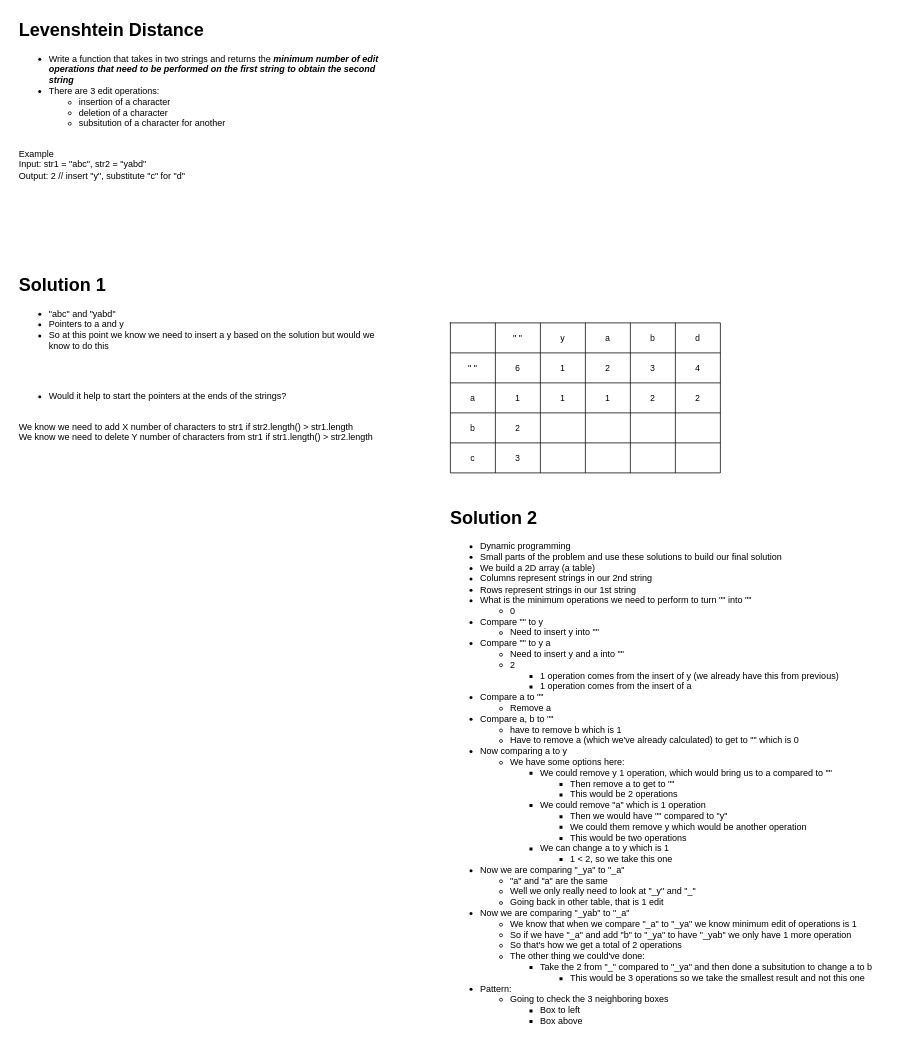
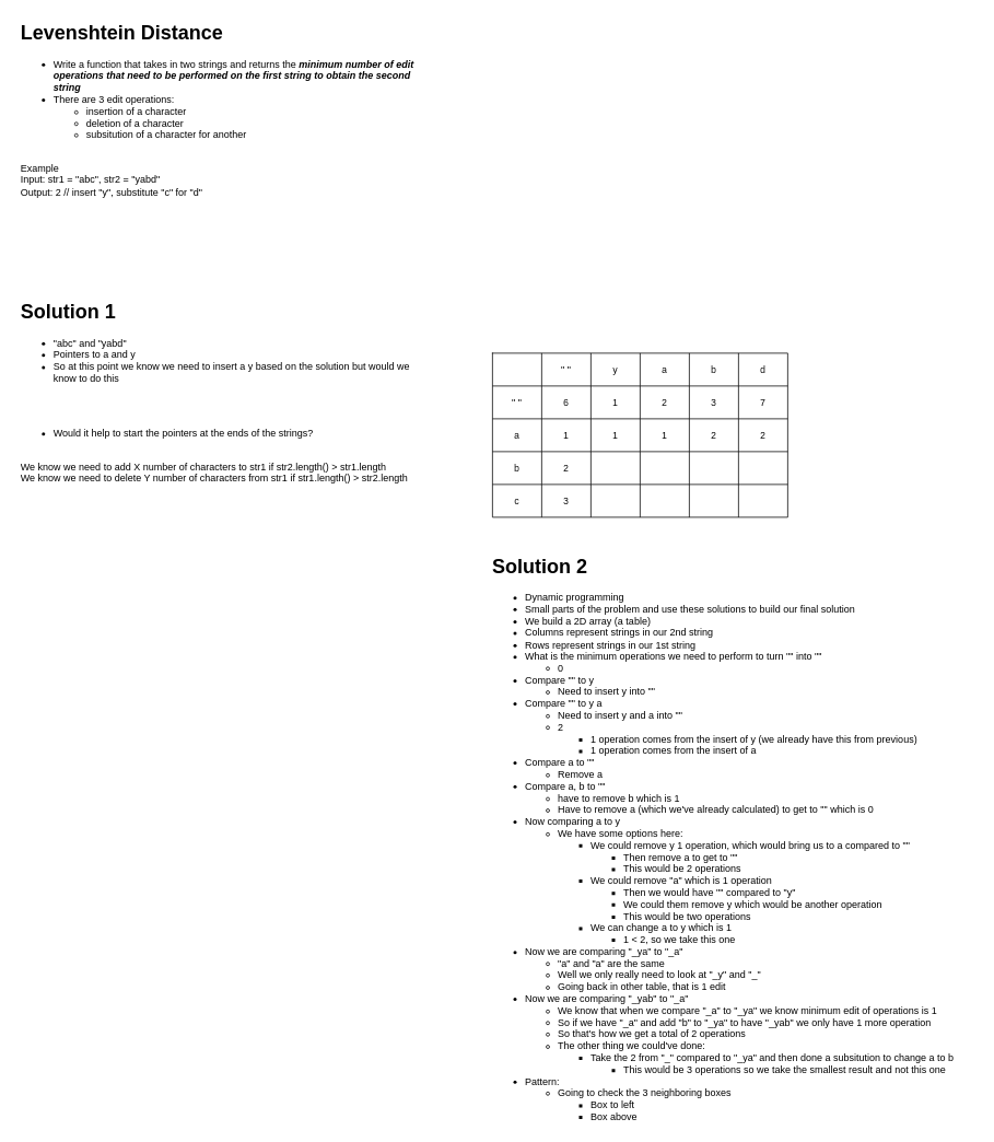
  <mxCell id="0" />
  <mxCell id="1" parent="0" />
  <mxCell id="2" value="&lt;h1&gt;Levenshtein Distance&lt;/h1&gt;&lt;p&gt;&lt;/p&gt;&lt;ul&gt;&lt;li&gt;Write a function that takes in two strings and returns the &lt;i&gt;&lt;b&gt;minimum number of edit operations that need to be performed on the first string to obtain the second string&lt;/b&gt;&lt;/i&gt;&lt;/li&gt;&lt;li&gt;There are 3 edit operations:&lt;/li&gt;&lt;ul&gt;&lt;li&gt;insertion of a character&lt;/li&gt;&lt;li&gt;deletion of a character&lt;/li&gt;&lt;li&gt;subsitution of a character for another&lt;/li&gt;&lt;/ul&gt;&lt;/ul&gt;&lt;div&gt;&lt;br&gt;&lt;/div&gt;&lt;div&gt;Example&lt;/div&gt;&lt;div&gt;Input: str1 = &quot;abc&quot;, str2 = &quot;yabd&quot;&lt;/div&gt;&lt;div&gt;Output: 2 // insert &quot;y&quot;, substitute &quot;c&quot; for &quot;d&quot;&lt;/div&gt;&lt;p&gt;&lt;/p&gt;" style="text;html=1;strokeColor=none;fillColor=none;spacing=5;spacingTop=-20;whiteSpace=wrap;overflow=hidden;rounded=0;" parent="1" vertex="1"><mxGeometry x="20" y="20" width="510" height="260" as="geometry" /></mxCell>
  <mxCell id="3" value="&lt;h1&gt;Solution 1&lt;/h1&gt;&lt;p&gt;&lt;/p&gt;&lt;ul&gt;&lt;li&gt;&quot;abc&quot; and &quot;yabd&quot;&lt;/li&gt;&lt;li&gt;Pointers to a and y&lt;/li&gt;&lt;li&gt;So at this point we know we need to insert a y based on the solution but would we know to do this&lt;/li&gt;&lt;/ul&gt;&lt;div&gt;&lt;br&gt;&lt;/div&gt;&lt;div&gt;&lt;br&gt;&lt;/div&gt;&lt;ul&gt;&lt;li&gt;Would it help to start the pointers at the ends of the strings?&lt;/li&gt;&lt;/ul&gt;&lt;div&gt;&lt;br&gt;&lt;/div&gt;&lt;div&gt;We know we need to add X number of characters to str1 if str2.length() &amp;gt; str1.length&lt;/div&gt;&lt;div&gt;We know we need to delete Y number of characters from str1 if str1.length() &amp;gt; str2.length&lt;/div&gt;&lt;p&gt;&lt;/p&gt;" style="text;html=1;strokeColor=none;fillColor=none;spacing=5;spacingTop=-20;whiteSpace=wrap;overflow=hidden;rounded=0;" parent="1" vertex="1"><mxGeometry x="20" y="360" width="500" height="280" as="geometry" /></mxCell>
  <mxCell id="4" value="" style="shape=table;startSize=0;container=1;collapsible=0;childLayout=tableLayout;" parent="1" vertex="1"><mxGeometry x="600" y="430" width="360" height="200" as="geometry" /></mxCell>
  <mxCell id="5" value="" style="shape=tableRow;horizontal=0;startSize=0;swimlaneHead=0;swimlaneBody=0;top=0;left=0;bottom=0;right=0;collapsible=0;dropTarget=0;fillColor=none;points=[[0,0.5],[1,0.5]];portConstraint=eastwest;" parent="4" vertex="1"><mxGeometry width="360" height="40" as="geometry" /></mxCell>
  <mxCell id="6" value="" style="shape=partialRectangle;html=1;whiteSpace=wrap;connectable=0;overflow=hidden;fillColor=none;top=0;left=0;bottom=0;right=0;pointerEvents=1;" parent="5" vertex="1"><mxGeometry width="60" height="40" as="geometry"><mxRectangle width="60" height="40" as="alternateBounds" /></mxGeometry></mxCell>
  <mxCell id="7" value="&quot; &quot;" style="shape=partialRectangle;html=1;whiteSpace=wrap;connectable=0;overflow=hidden;fillColor=none;top=0;left=0;bottom=0;right=0;pointerEvents=1;" parent="5" vertex="1"><mxGeometry x="60" width="60" height="40" as="geometry"><mxRectangle width="60" height="40" as="alternateBounds" /></mxGeometry></mxCell>
  <mxCell id="8" value="y" style="shape=partialRectangle;html=1;whiteSpace=wrap;connectable=0;overflow=hidden;fillColor=none;top=0;left=0;bottom=0;right=0;pointerEvents=1;" parent="5" vertex="1"><mxGeometry x="120" width="60" height="40" as="geometry"><mxRectangle width="60" height="40" as="alternateBounds" /></mxGeometry></mxCell>
  <mxCell id="9" value="a" style="shape=partialRectangle;html=1;whiteSpace=wrap;connectable=0;overflow=hidden;fillColor=none;top=0;left=0;bottom=0;right=0;pointerEvents=1;" parent="5" vertex="1"><mxGeometry x="180" width="60" height="40" as="geometry"><mxRectangle width="60" height="40" as="alternateBounds" /></mxGeometry></mxCell>
  <mxCell id="10" value="b" style="shape=partialRectangle;html=1;whiteSpace=wrap;connectable=0;overflow=hidden;fillColor=none;top=0;left=0;bottom=0;right=0;pointerEvents=1;" parent="5" vertex="1"><mxGeometry x="240" width="60" height="40" as="geometry"><mxRectangle width="60" height="40" as="alternateBounds" /></mxGeometry></mxCell>
  <mxCell id="11" value="d" style="shape=partialRectangle;html=1;whiteSpace=wrap;connectable=0;overflow=hidden;fillColor=none;top=0;left=0;bottom=0;right=0;pointerEvents=1;" parent="5" vertex="1"><mxGeometry x="300" width="60" height="40" as="geometry"><mxRectangle width="60" height="40" as="alternateBounds" /></mxGeometry></mxCell>
  <mxCell id="12" value="" style="shape=tableRow;horizontal=0;startSize=0;swimlaneHead=0;swimlaneBody=0;top=0;left=0;bottom=0;right=0;collapsible=0;dropTarget=0;fillColor=none;points=[[0,0.5],[1,0.5]];portConstraint=eastwest;" parent="4" vertex="1"><mxGeometry y="40" width="360" height="40" as="geometry" /></mxCell>
  <mxCell id="13" value="&quot; &quot;" style="shape=partialRectangle;html=1;whiteSpace=wrap;connectable=0;overflow=hidden;fillColor=none;top=0;left=0;bottom=0;right=0;pointerEvents=1;" parent="12" vertex="1"><mxGeometry width="60" height="40" as="geometry"><mxRectangle width="60" height="40" as="alternateBounds" /></mxGeometry></mxCell>
  <mxCell id="14" value="6" style="shape=partialRectangle;html=1;whiteSpace=wrap;connectable=0;overflow=hidden;fillColor=none;top=0;left=0;bottom=0;right=0;pointerEvents=1;" parent="12" vertex="1"><mxGeometry x="60" width="60" height="40" as="geometry"><mxRectangle width="60" height="40" as="alternateBounds" /></mxGeometry></mxCell>
  <mxCell id="15" value="1" style="shape=partialRectangle;html=1;whiteSpace=wrap;connectable=0;overflow=hidden;fillColor=none;top=0;left=0;bottom=0;right=0;pointerEvents=1;" parent="12" vertex="1"><mxGeometry x="120" width="60" height="40" as="geometry"><mxRectangle width="60" height="40" as="alternateBounds" /></mxGeometry></mxCell>
  <mxCell id="16" value="2" style="shape=partialRectangle;html=1;whiteSpace=wrap;connectable=0;overflow=hidden;fillColor=none;top=0;left=0;bottom=0;right=0;pointerEvents=1;" parent="12" vertex="1"><mxGeometry x="180" width="60" height="40" as="geometry"><mxRectangle width="60" height="40" as="alternateBounds" /></mxGeometry></mxCell>
  <mxCell id="17" value="3" style="shape=partialRectangle;html=1;whiteSpace=wrap;connectable=0;overflow=hidden;fillColor=none;top=0;left=0;bottom=0;right=0;pointerEvents=1;" parent="12" vertex="1"><mxGeometry x="240" width="60" height="40" as="geometry"><mxRectangle width="60" height="40" as="alternateBounds" /></mxGeometry></mxCell>
- <mxCell id="18" value="4" style="shape=partialRectangle;html=1;whiteSpace=wrap;connectable=0;overflow=hidden;fillColor=none;top=0;left=0;bottom=0;right=0;pointerEvents=1;" parent="12" vertex="1"><mxGeometry x="300" width="60" height="40" as="geometry"><mxRectangle width="60" height="40" as="alternateBounds" /></mxGeometry></mxCell>
+ <mxCell id="18" value="7" style="shape=partialRectangle;html=1;whiteSpace=wrap;connectable=0;overflow=hidden;fillColor=none;top=0;left=0;bottom=0;right=0;pointerEvents=1;" parent="12" vertex="1"><mxGeometry x="300" width="60" height="40" as="geometry"><mxRectangle width="60" height="40" as="alternateBounds" /></mxGeometry></mxCell>
  <mxCell id="19" value="" style="shape=tableRow;horizontal=0;startSize=0;swimlaneHead=0;swimlaneBody=0;top=0;left=0;bottom=0;right=0;collapsible=0;dropTarget=0;fillColor=none;points=[[0,0.5],[1,0.5]];portConstraint=eastwest;" parent="4" vertex="1"><mxGeometry y="80" width="360" height="40" as="geometry" /></mxCell>
  <mxCell id="20" value="a" style="shape=partialRectangle;html=1;whiteSpace=wrap;connectable=0;overflow=hidden;fillColor=none;top=0;left=0;bottom=0;right=0;pointerEvents=1;" parent="19" vertex="1"><mxGeometry width="60" height="40" as="geometry"><mxRectangle width="60" height="40" as="alternateBounds" /></mxGeometry></mxCell>
  <mxCell id="21" value="1" style="shape=partialRectangle;html=1;whiteSpace=wrap;connectable=0;overflow=hidden;fillColor=none;top=0;left=0;bottom=0;right=0;pointerEvents=1;" parent="19" vertex="1"><mxGeometry x="60" width="60" height="40" as="geometry"><mxRectangle width="60" height="40" as="alternateBounds" /></mxGeometry></mxCell>
  <mxCell id="22" value="1" style="shape=partialRectangle;html=1;whiteSpace=wrap;connectable=0;overflow=hidden;fillColor=none;top=0;left=0;bottom=0;right=0;pointerEvents=1;" parent="19" vertex="1"><mxGeometry x="120" width="60" height="40" as="geometry"><mxRectangle width="60" height="40" as="alternateBounds" /></mxGeometry></mxCell>
  <mxCell id="23" value="1" style="shape=partialRectangle;html=1;whiteSpace=wrap;connectable=0;overflow=hidden;fillColor=none;top=0;left=0;bottom=0;right=0;pointerEvents=1;" parent="19" vertex="1"><mxGeometry x="180" width="60" height="40" as="geometry"><mxRectangle width="60" height="40" as="alternateBounds" /></mxGeometry></mxCell>
  <mxCell id="24" value="2" style="shape=partialRectangle;html=1;whiteSpace=wrap;connectable=0;overflow=hidden;fillColor=none;top=0;left=0;bottom=0;right=0;pointerEvents=1;" parent="19" vertex="1"><mxGeometry x="240" width="60" height="40" as="geometry"><mxRectangle width="60" height="40" as="alternateBounds" /></mxGeometry></mxCell>
  <mxCell id="25" value="2" style="shape=partialRectangle;html=1;whiteSpace=wrap;connectable=0;overflow=hidden;fillColor=none;top=0;left=0;bottom=0;right=0;pointerEvents=1;" parent="19" vertex="1"><mxGeometry x="300" width="60" height="40" as="geometry"><mxRectangle width="60" height="40" as="alternateBounds" /></mxGeometry></mxCell>
  <mxCell id="26" value="" style="shape=tableRow;horizontal=0;startSize=0;swimlaneHead=0;swimlaneBody=0;top=0;left=0;bottom=0;right=0;collapsible=0;dropTarget=0;fillColor=none;points=[[0,0.5],[1,0.5]];portConstraint=eastwest;" parent="4" vertex="1"><mxGeometry y="120" width="360" height="40" as="geometry" /></mxCell>
  <mxCell id="27" value="b" style="shape=partialRectangle;html=1;whiteSpace=wrap;connectable=0;overflow=hidden;fillColor=none;top=0;left=0;bottom=0;right=0;pointerEvents=1;" parent="26" vertex="1"><mxGeometry width="60" height="40" as="geometry"><mxRectangle width="60" height="40" as="alternateBounds" /></mxGeometry></mxCell>
  <mxCell id="28" value="2" style="shape=partialRectangle;html=1;whiteSpace=wrap;connectable=0;overflow=hidden;fillColor=none;top=0;left=0;bottom=0;right=0;pointerEvents=1;" parent="26" vertex="1"><mxGeometry x="60" width="60" height="40" as="geometry"><mxRectangle width="60" height="40" as="alternateBounds" /></mxGeometry></mxCell>
  <mxCell id="29" value="" style="shape=partialRectangle;html=1;whiteSpace=wrap;connectable=0;overflow=hidden;fillColor=none;top=0;left=0;bottom=0;right=0;pointerEvents=1;" parent="26" vertex="1"><mxGeometry x="120" width="60" height="40" as="geometry"><mxRectangle width="60" height="40" as="alternateBounds" /></mxGeometry></mxCell>
  <mxCell id="30" value="" style="shape=partialRectangle;html=1;whiteSpace=wrap;connectable=0;overflow=hidden;fillColor=none;top=0;left=0;bottom=0;right=0;pointerEvents=1;" parent="26" vertex="1"><mxGeometry x="180" width="60" height="40" as="geometry"><mxRectangle width="60" height="40" as="alternateBounds" /></mxGeometry></mxCell>
  <mxCell id="31" value="" style="shape=partialRectangle;html=1;whiteSpace=wrap;connectable=0;overflow=hidden;fillColor=none;top=0;left=0;bottom=0;right=0;pointerEvents=1;" parent="26" vertex="1"><mxGeometry x="240" width="60" height="40" as="geometry"><mxRectangle width="60" height="40" as="alternateBounds" /></mxGeometry></mxCell>
  <mxCell id="32" style="shape=partialRectangle;html=1;whiteSpace=wrap;connectable=0;overflow=hidden;fillColor=none;top=0;left=0;bottom=0;right=0;pointerEvents=1;" parent="26" vertex="1"><mxGeometry x="300" width="60" height="40" as="geometry"><mxRectangle width="60" height="40" as="alternateBounds" /></mxGeometry></mxCell>
  <mxCell id="33" style="shape=tableRow;horizontal=0;startSize=0;swimlaneHead=0;swimlaneBody=0;top=0;left=0;bottom=0;right=0;collapsible=0;dropTarget=0;fillColor=none;points=[[0,0.5],[1,0.5]];portConstraint=eastwest;" parent="4" vertex="1"><mxGeometry y="160" width="360" height="40" as="geometry" /></mxCell>
  <mxCell id="34" value="c" style="shape=partialRectangle;html=1;whiteSpace=wrap;connectable=0;overflow=hidden;fillColor=none;top=0;left=0;bottom=0;right=0;pointerEvents=1;" parent="33" vertex="1"><mxGeometry width="60" height="40" as="geometry"><mxRectangle width="60" height="40" as="alternateBounds" /></mxGeometry></mxCell>
  <mxCell id="35" value="3" style="shape=partialRectangle;html=1;whiteSpace=wrap;connectable=0;overflow=hidden;fillColor=none;top=0;left=0;bottom=0;right=0;pointerEvents=1;" parent="33" vertex="1"><mxGeometry x="60" width="60" height="40" as="geometry"><mxRectangle width="60" height="40" as="alternateBounds" /></mxGeometry></mxCell>
  <mxCell id="36" style="shape=partialRectangle;html=1;whiteSpace=wrap;connectable=0;overflow=hidden;fillColor=none;top=0;left=0;bottom=0;right=0;pointerEvents=1;" parent="33" vertex="1"><mxGeometry x="120" width="60" height="40" as="geometry"><mxRectangle width="60" height="40" as="alternateBounds" /></mxGeometry></mxCell>
  <mxCell id="37" style="shape=partialRectangle;html=1;whiteSpace=wrap;connectable=0;overflow=hidden;fillColor=none;top=0;left=0;bottom=0;right=0;pointerEvents=1;" parent="33" vertex="1"><mxGeometry x="180" width="60" height="40" as="geometry"><mxRectangle width="60" height="40" as="alternateBounds" /></mxGeometry></mxCell>
  <mxCell id="38" style="shape=partialRectangle;html=1;whiteSpace=wrap;connectable=0;overflow=hidden;fillColor=none;top=0;left=0;bottom=0;right=0;pointerEvents=1;" parent="33" vertex="1"><mxGeometry x="240" width="60" height="40" as="geometry"><mxRectangle width="60" height="40" as="alternateBounds" /></mxGeometry></mxCell>
  <mxCell id="39" style="shape=partialRectangle;html=1;whiteSpace=wrap;connectable=0;overflow=hidden;fillColor=none;top=0;left=0;bottom=0;right=0;pointerEvents=1;" parent="33" vertex="1"><mxGeometry x="300" width="60" height="40" as="geometry"><mxRectangle width="60" height="40" as="alternateBounds" /></mxGeometry></mxCell>
  <mxCell id="40" value="&lt;h1&gt;Solution 2&lt;/h1&gt;&lt;div&gt;&lt;ul&gt;&lt;li&gt;Dynamic programming&lt;/li&gt;&lt;li&gt;Small parts of the problem and use these solutions to build our final solution&lt;/li&gt;&lt;li&gt;We build a 2D array (a table)&lt;/li&gt;&lt;li&gt;Columns represent strings in our 2nd string&lt;/li&gt;&lt;li&gt;Rows represent strings in our 1st string&lt;/li&gt;&lt;li&gt;What is the minimum operations we need to perform to turn &quot;&quot; into &quot;&quot;&lt;/li&gt;&lt;ul&gt;&lt;li&gt;0&lt;/li&gt;&lt;/ul&gt;&lt;li&gt;Compare &quot;&quot; to y&lt;/li&gt;&lt;ul&gt;&lt;li&gt;Need to insert y into &quot;&quot;&lt;/li&gt;&lt;/ul&gt;&lt;li&gt;Compare &quot;&quot; to y a&lt;/li&gt;&lt;ul&gt;&lt;li&gt;Need to insert y and a into &quot;&quot;&lt;/li&gt;&lt;li&gt;2&amp;nbsp;&lt;/li&gt;&lt;ul&gt;&lt;li&gt;1 operation comes from the insert of y (we already have this from previous)&lt;/li&gt;&lt;li&gt;1 operation comes from the insert of a&lt;/li&gt;&lt;/ul&gt;&lt;/ul&gt;&lt;li&gt;Compare a to &quot;&quot;&lt;/li&gt;&lt;ul&gt;&lt;li&gt;Remove a&lt;/li&gt;&lt;/ul&gt;&lt;li&gt;Compare a, b to &quot;&quot;&lt;/li&gt;&lt;ul&gt;&lt;li&gt;have to remove b which is 1&lt;/li&gt;&lt;li&gt;Have to remove a (which we've already calculated) to get to &quot;&quot; which is 0&lt;/li&gt;&lt;/ul&gt;&lt;li&gt;Now comparing a to y&lt;/li&gt;&lt;ul&gt;&lt;li&gt;We have some options here:&lt;/li&gt;&lt;ul&gt;&lt;li&gt;We could remove y 1 operation, which would bring us to a compared to &quot;&quot;&lt;/li&gt;&lt;ul&gt;&lt;li&gt;Then remove a to get to &quot;&quot;&lt;/li&gt;&lt;li&gt;This would be 2 operations&lt;/li&gt;&lt;/ul&gt;&lt;li&gt;We could remove &quot;a&quot; which is 1 operation&lt;/li&gt;&lt;ul&gt;&lt;li&gt;Then we would have &quot;&quot; compared to &quot;y&quot;&lt;/li&gt;&lt;li&gt;We could them remove y which would be another operation&lt;/li&gt;&lt;li&gt;This would be two operations&lt;/li&gt;&lt;/ul&gt;&lt;li&gt;We can change a to y which is 1&lt;/li&gt;&lt;ul&gt;&lt;li&gt;1 &amp;lt; 2, so we take this one&lt;/li&gt;&lt;/ul&gt;&lt;/ul&gt;&lt;/ul&gt;&lt;li&gt;Now we are comparing &quot;_ya&quot; to &quot;_a&quot;&lt;/li&gt;&lt;ul&gt;&lt;li&gt;&quot;a&quot; and &quot;a&quot; are the same&lt;/li&gt;&lt;li&gt;Well we only really need to look at &quot;_y&quot; and &quot;_&quot;&lt;/li&gt;&lt;li&gt;Going back in other table, that is 1 edit&lt;/li&gt;&lt;/ul&gt;&lt;li&gt;Now we are comparing &quot;_yab&quot; to &quot;_a&quot;&lt;/li&gt;&lt;ul&gt;&lt;li&gt;We know that when we compare &quot;_a&quot; to &quot;_ya&quot; we know minimum edit of operations is 1&lt;/li&gt;&lt;li&gt;So if we have &quot;_a&quot; and add &quot;b&quot; to &quot;_ya&quot; to have &quot;_yab&quot; we only have 1 more operation&lt;/li&gt;&lt;li&gt;So that's how we get a total of 2 operations&lt;/li&gt;&lt;li&gt;The other thing we could've done:&lt;/li&gt;&lt;ul&gt;&lt;li&gt;Take the 2 from &quot;_&quot; compared to &quot;_ya&quot; and then done a subsitution to change a to b&lt;/li&gt;&lt;ul&gt;&lt;li&gt;This would be 3 operations so we take the smallest result and not this one&lt;/li&gt;&lt;/ul&gt;&lt;/ul&gt;&lt;/ul&gt;&lt;li&gt;Pattern:&lt;/li&gt;&lt;ul&gt;&lt;li&gt;Going to check the 3 neighboring boxes&lt;/li&gt;&lt;ul&gt;&lt;li&gt;Box to left&lt;/li&gt;&lt;li&gt;Box above&lt;/li&gt;&lt;li&gt;Box diagonal&lt;/li&gt;&lt;li&gt;What is the minimum and then add more edit operation&lt;/li&gt;&lt;ul&gt;&lt;li&gt;We only need to add one more edit operation if the letters we're currently comparing are not equal&amp;nbsp;&lt;/li&gt;&lt;/ul&gt;&lt;/ul&gt;&lt;/ul&gt;&lt;li&gt;If we use this pattern to solve &quot;_a&quot; to &quot;_yabd&quot;&lt;/li&gt;&lt;ul&gt;&lt;li&gt;Left = 2&lt;/li&gt;&lt;li&gt;Above = 4&lt;/li&gt;&lt;li&gt;Diagonal = 3&lt;/li&gt;&lt;li&gt;So we take left, and &quot;d&quot; != &quot;a&quot; so we add one operation&lt;/li&gt;&lt;/ul&gt;&lt;li&gt;If we have the situation where we are comparing &quot;_a&quot; to &quot;_ya&quot;&lt;/li&gt;&lt;ul&gt;&lt;li&gt;We end up ignoring the &quot;a&quot;, so we just have &quot;_&quot; to &quot;_y&quot;&lt;/li&gt;&lt;ul&gt;&lt;li&gt;This is diagnoal box to (&quot;_a&quot;, &quot;_ya&quot;) which is (&quot;_&quot;, &quot;_y&quot;) which is 1, so we just put 1 at (&quot;_a&quot;, &quot;_ya&quot;)&lt;/li&gt;&lt;/ul&gt;&lt;/ul&gt;&lt;li&gt;Our answer will be the last value in our &quot;edits&quot;&lt;/li&gt;&lt;/ul&gt;&lt;/div&gt;" style="text;html=1;strokeColor=none;fillColor=none;spacing=5;spacingTop=-20;whiteSpace=wrap;overflow=hidden;rounded=0;" parent="1" vertex="1"><mxGeometry x="595" y="670" width="595" height="700" as="geometry" /></mxCell>
